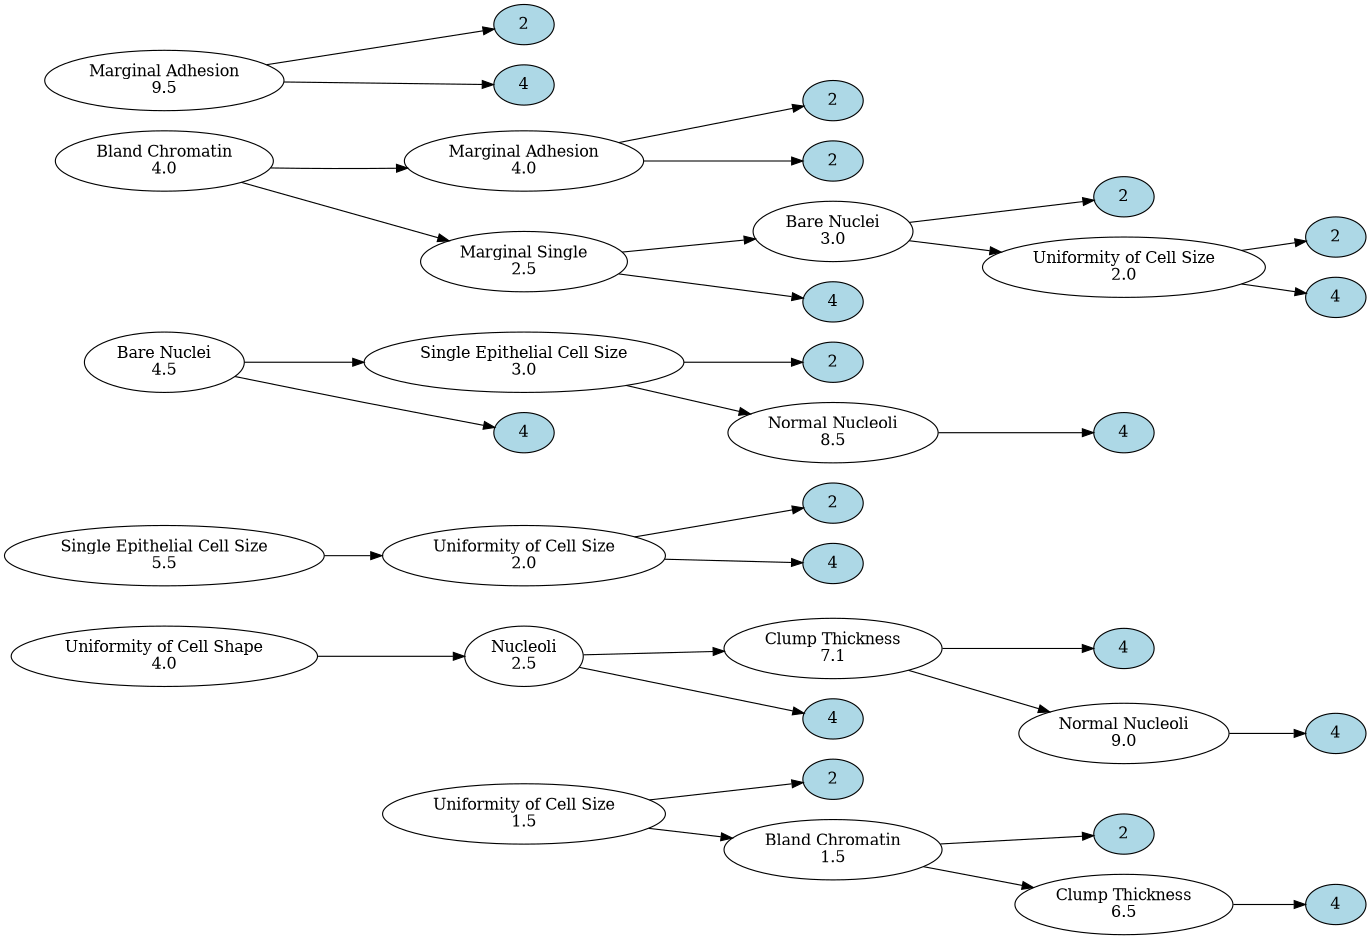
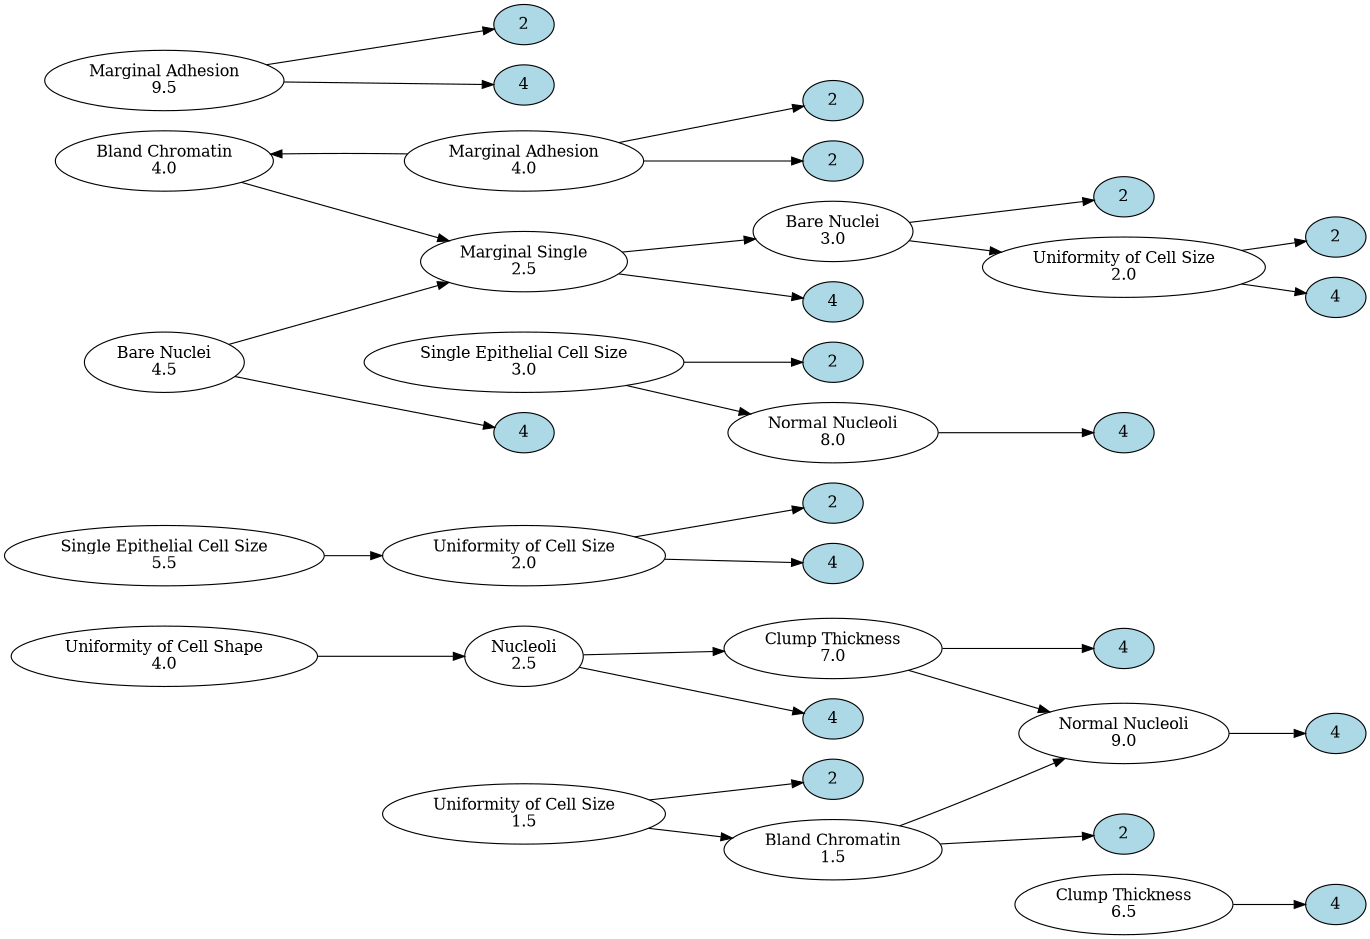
  digraph {
    rankdir=LR
    node [fillcolor=lightblue style=filled]
    n1 [label="Uniformity of Cell Shape\n4.0" fillcolor="" style=""]
    n2 [label="Nucleoli\n2.5" fillcolor="" style=""]
-   n3 [label="Clump Thickness\n7.1" fillcolor="" style=""]
+   n3 [label="Clump Thickness\n7.0" fillcolor="" style=""]
    n4 [label=4]
    n5 [label="Uniformity of Cell Size\n1.5" fillcolor="" style=""]
    n6 [label=2]
    n7 [label="Bland Chromatin\n1.5" fillcolor="" style=""]
    n8 [label="Normal Nucleoli\n9.0" fillcolor="" style=""]
    n9 [label=4]
    n10 [label=4]
    n11 [label="Single Epithelial Cell Size\n5.5" fillcolor="" style=""]
    n12 [label="Uniformity of Cell Size\n2.0" fillcolor="" style=""]
    n13 [label="Bland Chromatin\n4.0" fillcolor="" style=""]
    n14 [label="Marginal Adhesion\n4.0" fillcolor="" style=""]
    n15 [label="Marginal Single\n2.5" fillcolor="" style=""]
    n16 [label=2]
    n17 [label=4]
    n18 [label=2]
    n19 [label=2]
    n20 [label="Bare Nuclei\n3.0" fillcolor="" style=""]
    n21 [label=4]
    n22 [label=2]
    n23 [label="Uniformity of Cell Size\n2.0" fillcolor="" style=""]
    n24 [label=2]
    n25 [label=4]
    n26 [label=2]
    n27 [label="Clump Thickness\n6.5" fillcolor="" style=""]
    n28 [label=4]
    n29 [label="Bare Nuclei\n4.5" fillcolor="" style=""]
    n30 [label="Single Epithelial Cell Size\n3.0" fillcolor="" style=""]
    n31 [label=4]
    n32 [label=2]
-   n33 [label="Normal Nucleoli\n8.5" fillcolor="" style=""]
+   n33 [label="Normal Nucleoli\n8.0" fillcolor="" style=""]
    n34 [label=4]
    n35 [label="Marginal Adhesion\n9.5" fillcolor="" style=""]
    n36 [label=2]
    n37 [label=4]
    n1 -> n2
    n2 -> n3
    n2 -> n4
    n3 -> n8
    n3 -> n9
    n5 -> n6
    n5 -> n7
    n7 -> n26
-   n7 -> n27
+   n7 -> n8
    n8 -> n10
    n11 -> n12
    n12 -> n16
    n12 -> n17
-   n13 -> n14
+   n14 -> n13
    n13 -> n15
    n14 -> n18
    n14 -> n19
    n15 -> n20
    n15 -> n21
    n20 -> n22
    n20 -> n23
    n23 -> n24
    n23 -> n25
    n27 -> n28
-   n29 -> n30
+   n29 -> n15
    n29 -> n31
    n30 -> n32
    n30 -> n33
    n33 -> n34
    n35 -> n36
    n35 -> n37
  }
